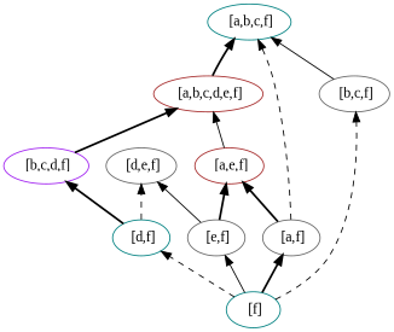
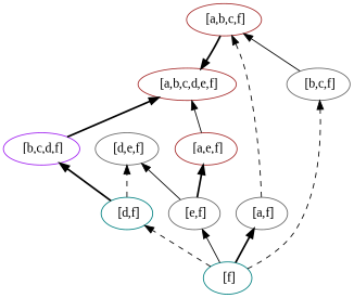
  digraph {
    fontname="Liberation Serif"
    rankdir=BT
    node [color=gray40 fontname="Liberation Serif"]
    edge [fontname="Liberation Serif" style=bold]
    n1 [color=teal label=" [f]"]
    n2 [label=" [e,f]"]
    n3 [color=teal label=" [d,f]"]
    n4 [label=" [b,c,f]"]
    n5 [label=" [a,f]"]
    n6 [label=" [d,e,f]"]
    n7 [color=brown label=" [a,e,f]"]
    n8 [color=purple label=" [b,c,d,f]"]
-   n9 [color=teal label=" [a,b,c,f]"]
+   n9 [color=brown label=" [a,b,c,f]"]
    n10 [color=brown label=" [a,b,c,d,e,f]"]
    n1 -> n2 [style=solid]
    n1 -> n3 [style=dashed]
    n1 -> n4 [style=dashed]
    n1 -> n5
    n2 -> n6 [style=solid]
    n2 -> n7
    n3 -> n6 [style=dashed]
    n3 -> n8
    n4 -> n9 [style=solid]
-   n5 -> n7
    n5 -> n9 [style=dashed]
    n7 -> n10 [style=solid]
    n8 -> n10
-   n10 -> n9
+   n9 -> n10
  }
